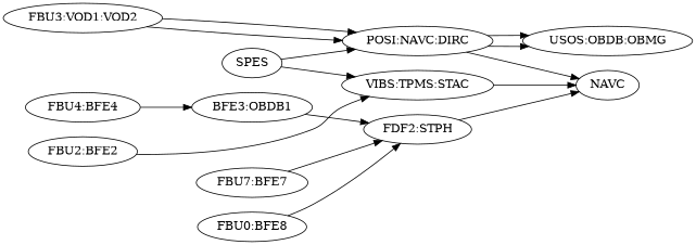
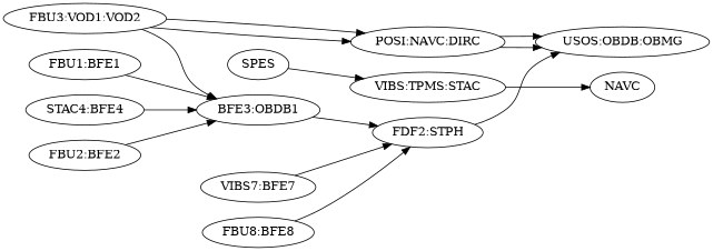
  digraph {
    rankdir=LR
    SPES
    "POSI:NAVC:DIRC"
    "VIBS:TPMS:STAC"
    "USOS:OBDB:OBMG"
    n5 [label=NAVC]
    n6 [label="BFE3:OBDB1"]
+   "FBU1:BFE1"
    "FDF2:STPH"
    "FBU2:BFE2"
-   "FBU4:BFE4"
-   "FBU7:BFE7"
-   "FBU8:BFE8" [label="FBU0:BFE8"]
+   "FBU4:BFE4" [label="STAC4:BFE4"]
+   "FBU7:BFE7" [label="VIBS7:BFE7"]
+   "FBU8:BFE8"
    "FBU3:VOD1:VOD2"
-   SPES -> "POSI:NAVC:DIRC"
    SPES -> "VIBS:TPMS:STAC"
    "POSI:NAVC:DIRC" -> "USOS:OBDB:OBMG"
    "POSI:NAVC:DIRC" -> "USOS:OBDB:OBMG"
-   "POSI:NAVC:DIRC" -> n5
    "VIBS:TPMS:STAC" -> n5
    n6 -> "FDF2:STPH"
-   "FDF2:STPH" -> n5
-   "FBU2:BFE2" -> "VIBS:TPMS:STAC"
+   "FBU1:BFE1" -> n6
+   "FDF2:STPH" -> "USOS:OBDB:OBMG"
+   "FBU2:BFE2" -> n6
    "FBU4:BFE4" -> n6
    "FBU7:BFE7" -> "FDF2:STPH"
    "FBU8:BFE8" -> "FDF2:STPH"
    "FBU3:VOD1:VOD2" -> "POSI:NAVC:DIRC"
    "FBU3:VOD1:VOD2" -> "POSI:NAVC:DIRC"
+   "FBU3:VOD1:VOD2" -> n6
  }
